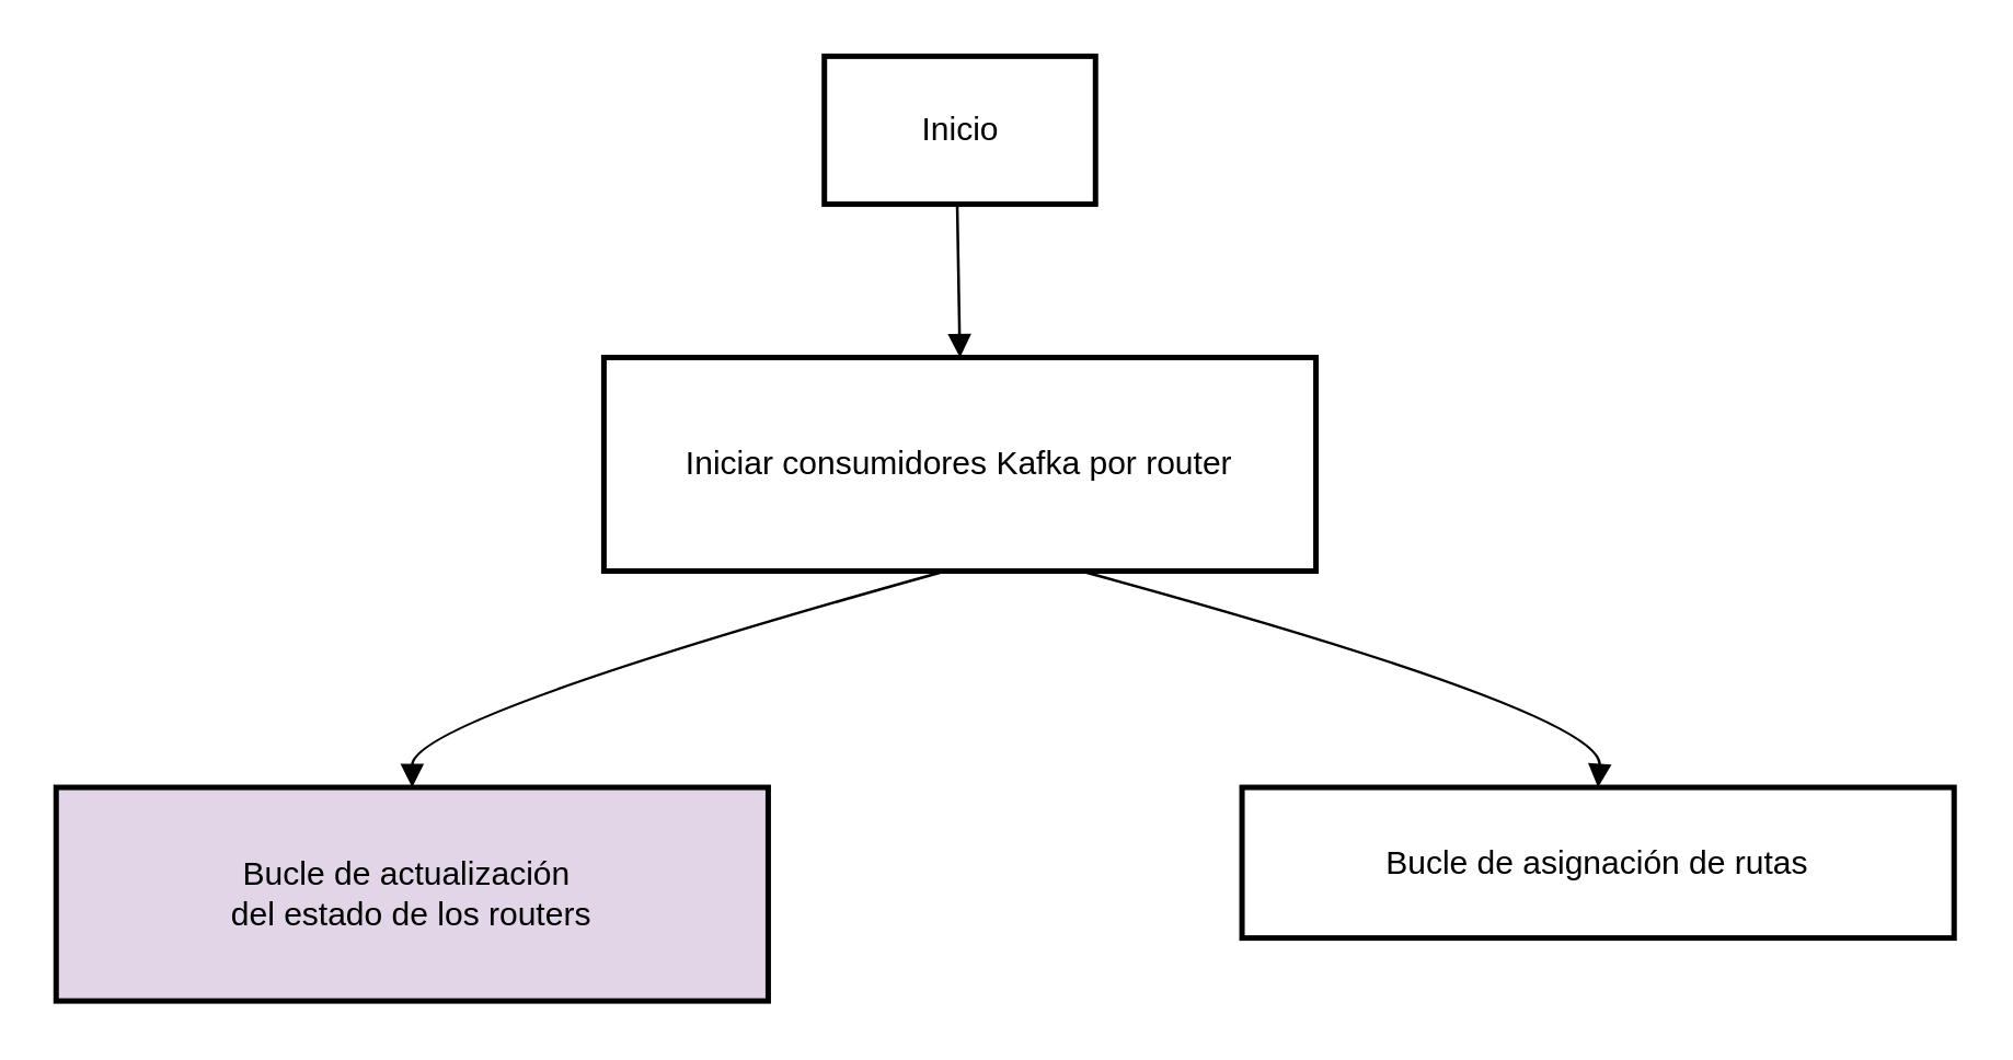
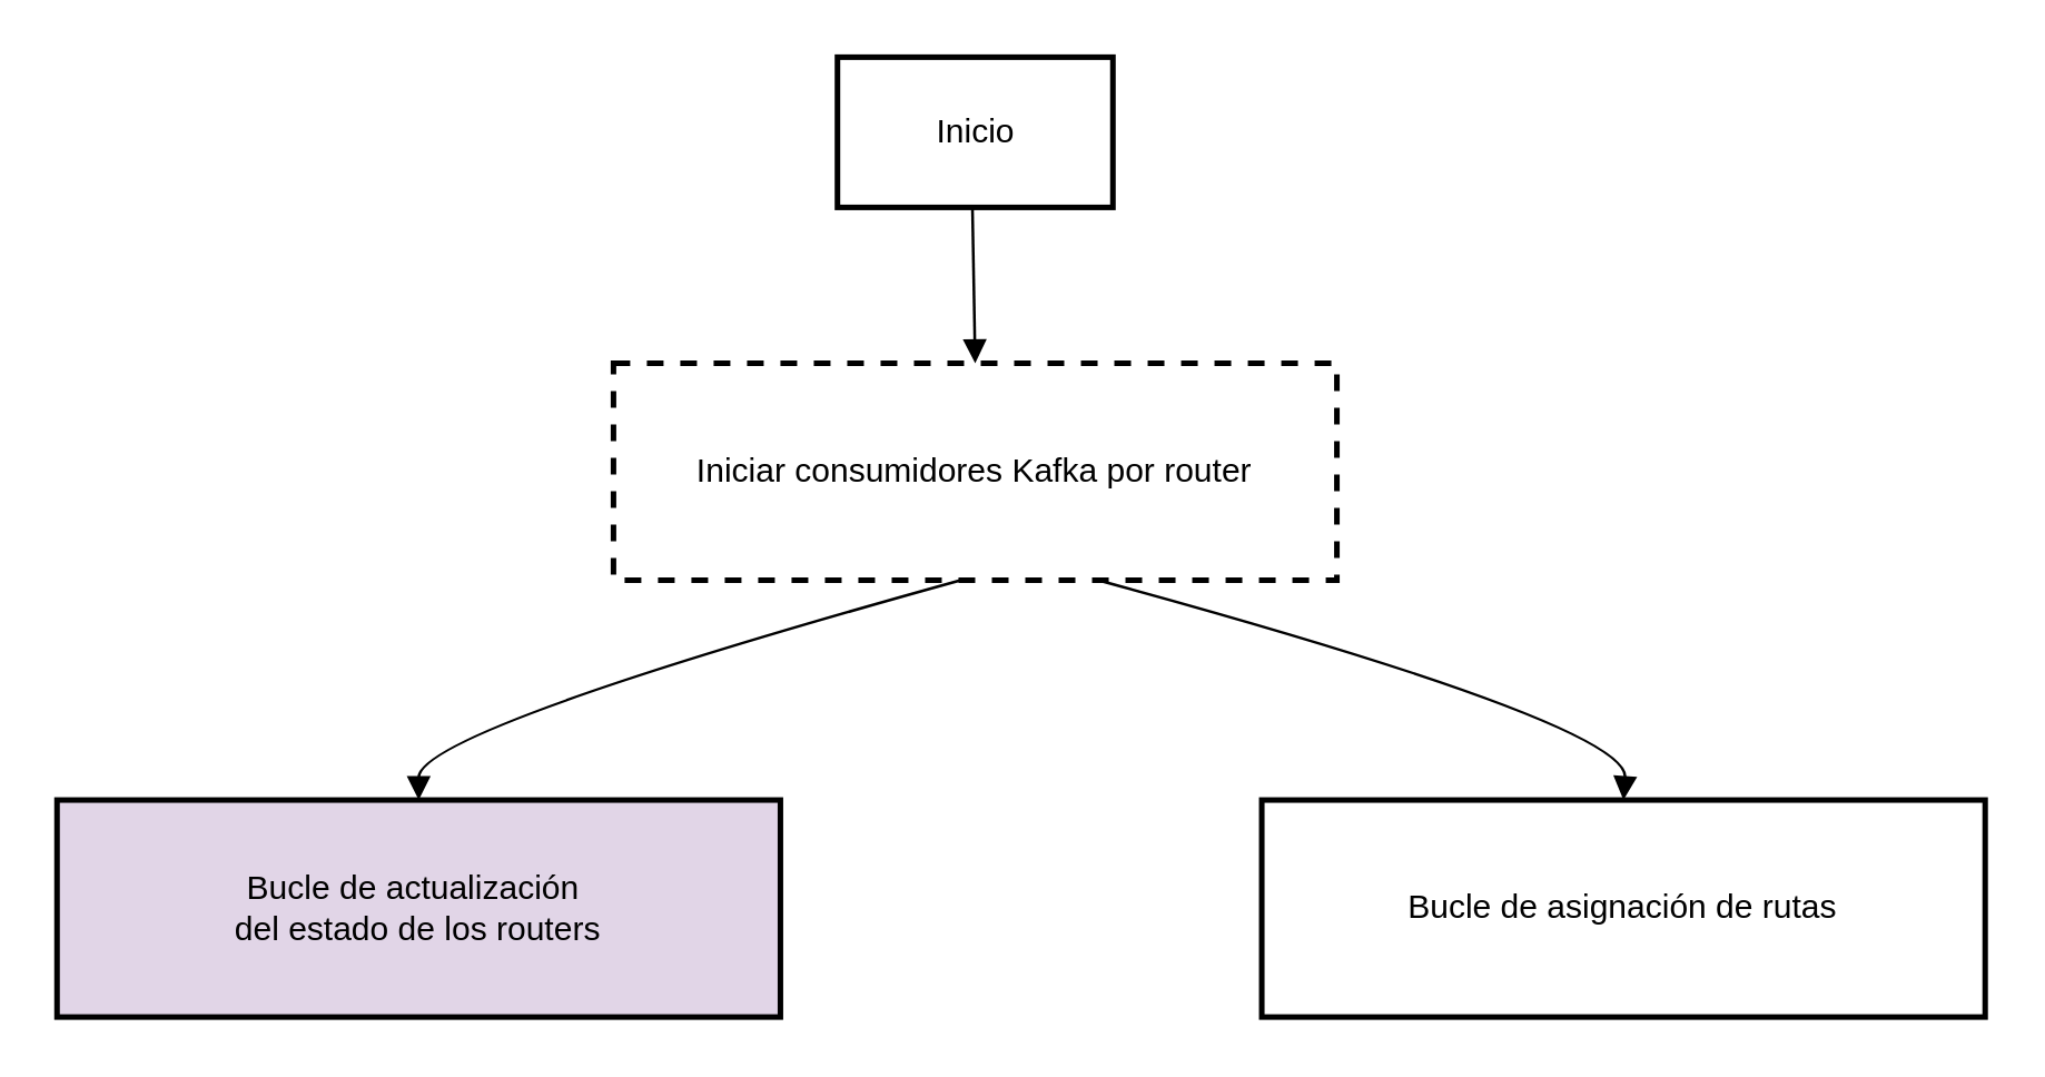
  <mxCell id="0" />
  <mxCell id="1" parent="0" />
  <mxCell id="2" value="Inicio" style="whiteSpace=wrap;strokeWidth=2;" parent="1" vertex="1"><mxGeometry x="300.5" y="20" width="99" height="54" as="geometry" /></mxCell>
- <mxCell id="3" value="Iniciar consumidores Kafka por router" style="whiteSpace=wrap;strokeWidth=2;" parent="1" vertex="1"><mxGeometry x="220" y="130" width="260" height="78" as="geometry" /></mxCell>
- <mxCell id="4" value="Bucle de asignación de rutas" style="whiteSpace=wrap;strokeWidth=2;" parent="1" vertex="1"><mxGeometry x="453" y="287" width="260" height="55" as="geometry" /></mxCell>
+ <mxCell id="3" value="Iniciar consumidores Kafka por router" style="whiteSpace=wrap;strokeWidth=2;dashed=1;" parent="1" vertex="1"><mxGeometry x="220" y="130" width="260" height="78" as="geometry" /></mxCell>
+ <mxCell id="4" value="Bucle de asignación de rutas" style="whiteSpace=wrap;strokeWidth=2;" parent="1" vertex="1"><mxGeometry x="453" y="287" width="260" height="78" as="geometry" /></mxCell>
  <mxCell id="5" value="Bucle de actualización &#10;del estado de los routers" style="whiteSpace=wrap;strokeWidth=2;fillColor=#e1d5e7;" parent="1" vertex="1"><mxGeometry x="20" y="287" width="260" height="78" as="geometry" /></mxCell>
  <mxCell id="6" value="" style="curved=1;startArrow=none;endArrow=block;exitX=0.49;exitY=1;entryX=0.5;entryY=0;rounded=0;" parent="1" source="2" target="3" edge="1"><mxGeometry relative="1" as="geometry"><Array as="points" /></mxGeometry></mxCell>
  <mxCell id="7" value="" style="curved=1;startArrow=none;endArrow=block;exitX=0.67;exitY=1;entryX=0.5;entryY=0;rounded=0;entryDx=0;entryDy=0;" parent="1" source="3" target="4" edge="1"><mxGeometry relative="1" as="geometry"><Array as="points"><mxPoint x="585" y="260" /></Array></mxGeometry></mxCell>
  <mxCell id="8" value="" style="curved=1;startArrow=none;endArrow=block;exitX=0.48;exitY=1;entryX=0.5;entryY=0;rounded=0;" parent="1" source="3" target="5" edge="1"><mxGeometry relative="1" as="geometry"><Array as="points"><mxPoint x="150" y="262" /></Array></mxGeometry></mxCell>
